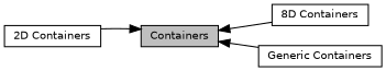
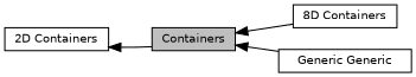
  digraph {
    rankdir=LR
    node [color=black fillcolor=white fontname=Helvetica fontsize=10 shape=box style=filled]
    edge [dir=back fontname=Helvetica fontsize=10 labelfontname=Helvetica labelfontsize=10 shape=plaintext style=solid]
    n1 [height=0.2 label="2D Containers" width=0.4]
    n2 [height=0.2 label="8D Containers" width=0.4]
    n3 [fillcolor=grey75 fontcolor=black height=0.2 label=Containers width=0.4]
-   n4 [height=0.2 label="Generic Containers" width=0.4]
-   n3 -> n1
+   n4 [height=0.2 label="Generic Generic" width=0.4]
+   n1 -> n3
    n3 -> n2
    n3 -> n4
  }
